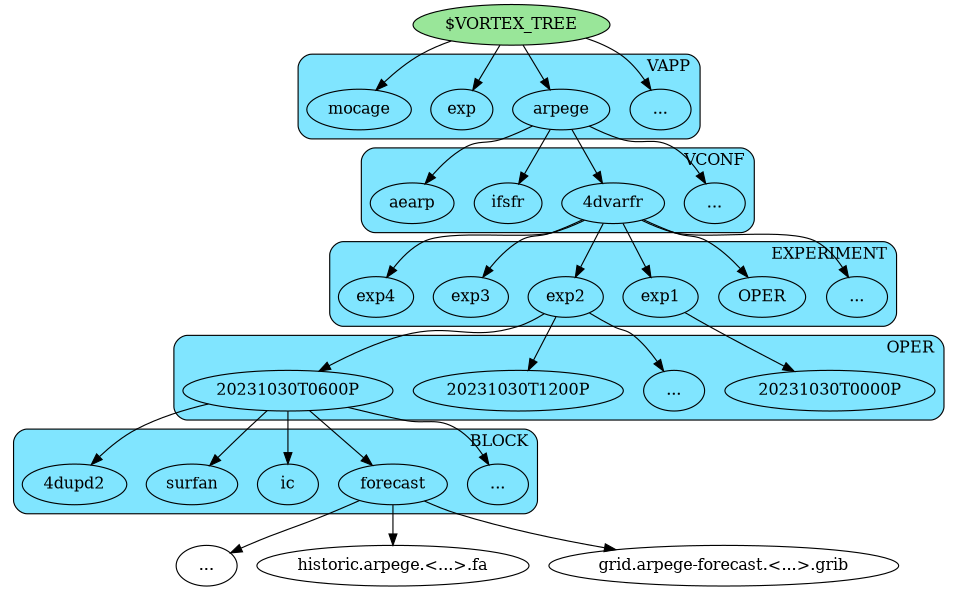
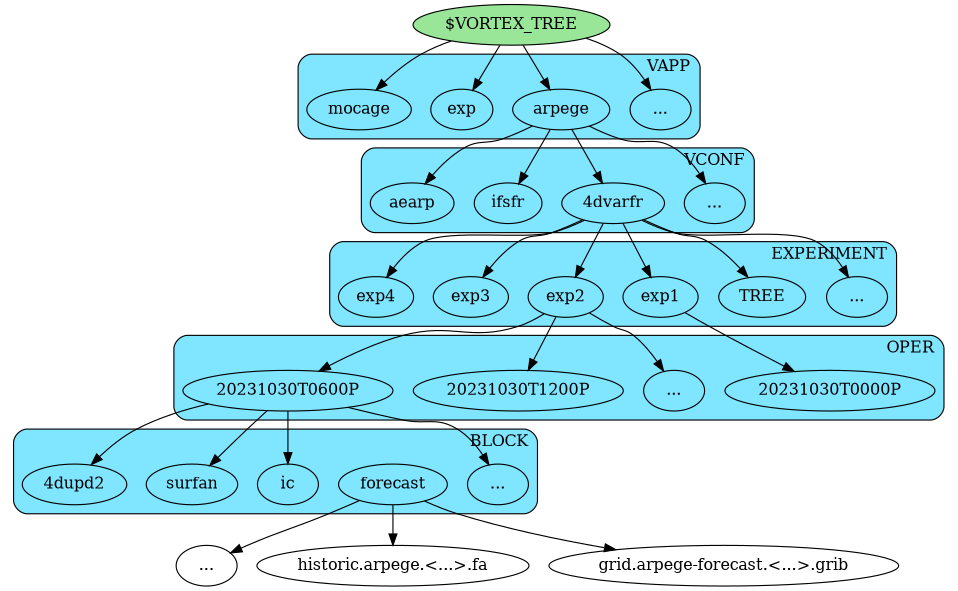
  digraph {
    n1 [label="..."]
    arpege
    n3 [label=exp]
    mocage
    n5 [label="..."]
    "4dvarfr"
    ifsfr
    aearp
    n9 [label="..."]
-   OPER
+   OPER [label=TREE]
    exp1
    exp2
    exp3
    exp4
    n15 [label="..."]
    "20231030T0000P"
    "20231030T0600P"
    "20231030T1200P"
    n19 [label="..."]
    forecast
    ic
    surfan
    "4dupd2"
    n24 [label="..."]
    "historic.arpege.<...>.fa"
    "grid.arpege-forecast.<...>.grib"
    n27 [fillcolor="#99e699" label="$VORTEX_TREE" style=filled]
    subgraph cluster_1 {
      bgcolor="#80e5ff"
      label=VAPP
      labeljust=r
      style=rounded
      n1
      arpege
      n3
      mocage
    }
    subgraph cluster_2 {
      bgcolor="#80e5ff"
      label=VCONF
      labeljust=r
      style=rounded
      n5
      "4dvarfr"
      ifsfr
      aearp
    }
    subgraph cluster_3 {
      bgcolor="#80e5ff"
      label=EXPERIMENT
      labeljust=r
      labelloc=c
      style=rounded
      n9
      OPER
      exp1
      exp2
      exp3
      exp4
    }
    subgraph cluster_4 {
      bgcolor="#80e5ff"
      label=OPER
      labeljust=r
      style=rounded
      n15
      "20231030T0000P"
      "20231030T0600P"
      "20231030T1200P"
    }
    subgraph cluster_5 {
      bgcolor="#80e5ff"
      label=BLOCK
      labeljust=r
      style=rounded
      n19
      forecast
      ic
      surfan
      "4dupd2"
    }
    arpege -> n5
    arpege -> "4dvarfr"
    arpege -> ifsfr
    arpege -> aearp
    "4dvarfr" -> n9
    "4dvarfr" -> OPER
    "4dvarfr" -> exp1
    "4dvarfr" -> exp2
    "4dvarfr" -> exp3
    "4dvarfr" -> exp4
    exp1 -> "20231030T0000P"
    exp2 -> n15
    exp2 -> "20231030T0600P"
    exp2 -> "20231030T1200P"
    "20231030T0600P" -> n19
-   "20231030T0600P" -> forecast
    "20231030T0600P" -> ic
    "20231030T0600P" -> surfan
    "20231030T0600P" -> "4dupd2"
    forecast -> n24
    forecast -> "historic.arpege.<...>.fa"
    forecast -> "grid.arpege-forecast.<...>.grib"
    n27 -> n1
    n27 -> arpege
    n27 -> n3
    n27 -> mocage
  }
